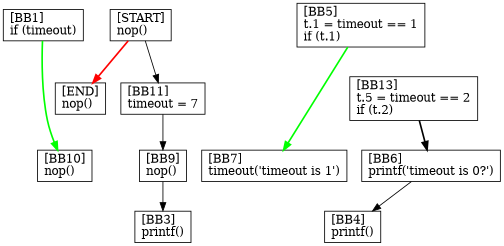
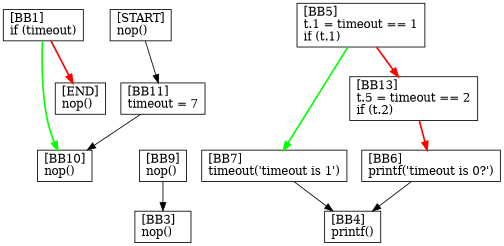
  digraph {
    node [shape=box]
    n1 [label="[BB11]\ltimeout = 7\l"]
    n2 [label="[BB9]\lnop()\l"]
-   n3 [label="[BB3]\lprintf()\l"]
+   n3 [label="[BB3]\lnop()\l"]
    n4 [label="[BB10]\lnop()\l"]
    n5 [label="[BB4]\lprintf()\l"]
    n6 [label="[BB7]\ltimeout('timeout is 1')\l"]
    n7 [label="[BB6]\lprintf('timeout is 0?')\l"]
    n8 [label="[BB13]\lt.5 = timeout == 2\lif (t.2)\l"]
    n9 [label="[BB1]\lif (timeout)\l"]
    n10 [label="[END]\lnop()\l"]
    n11 [label="[START]\lnop()\l"]
    n12 [label="[BB5]\lt.1 = timeout == 1\lif (t.1)\l"]
-   n1 -> n2
+   n1 -> n4
    n2 -> n3
+   n6 -> n5
    n7 -> n5
-   n8 -> n7 [color=black penwidth=2]
+   n8 -> n7 [color=red penwidth=2]
    n9 -> n4 [color=green penwidth=2]
-   n11 -> n10 [color=red penwidth=2]
+   n9 -> n10 [color=red penwidth=2]
    n11 -> n1
    n12 -> n6 [color=green penwidth=2]
+   n12 -> n8 [color=red penwidth=2]
  }
